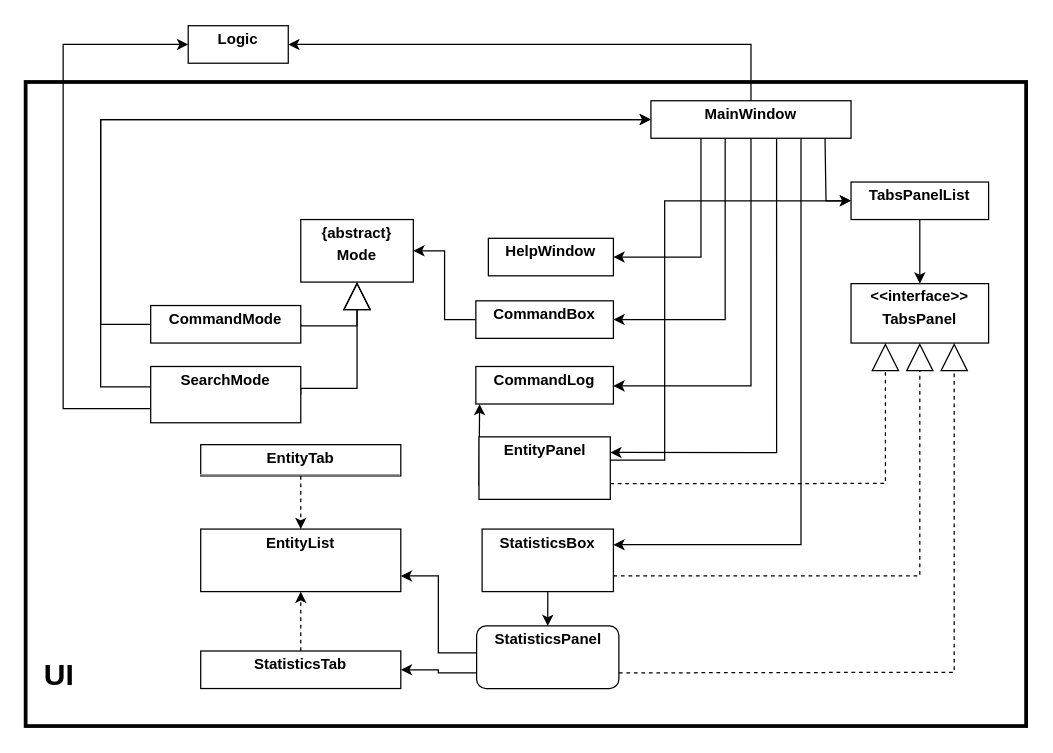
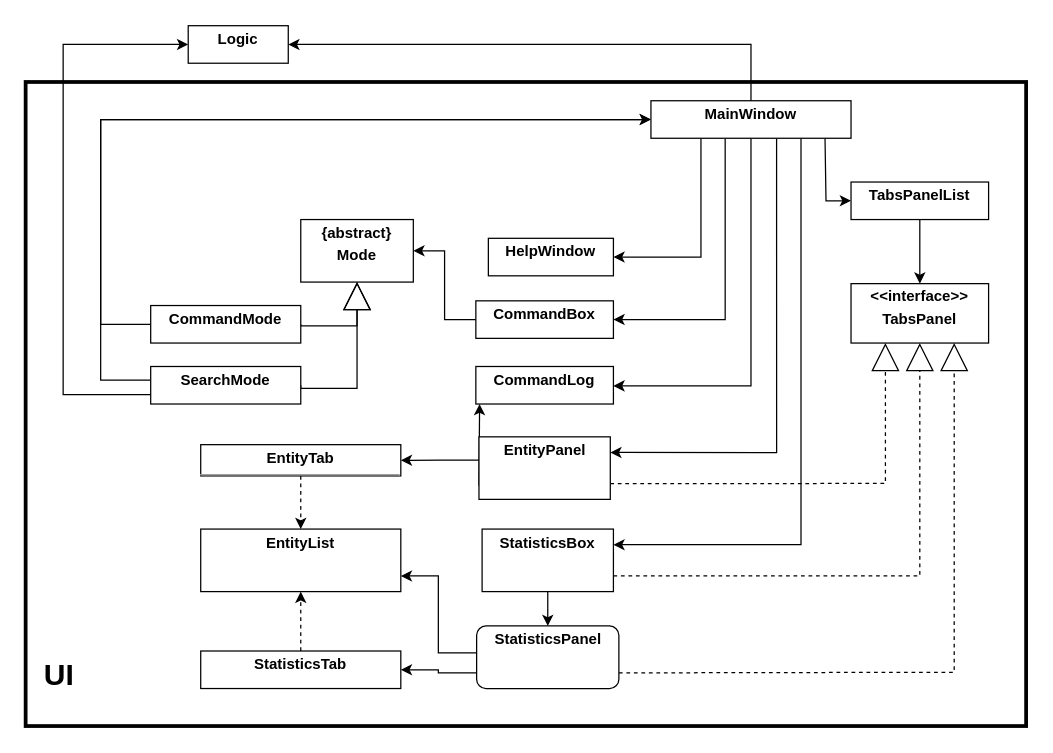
  <mxCell id="0" />
  <mxCell id="1" parent="0" />
  <mxCell id="2" value="" style="rounded=0;whiteSpace=wrap;html=1;fillColor=none;strokeWidth=3;" parent="1" vertex="1"><mxGeometry x="20" y="65" width="800" height="515" as="geometry" /></mxCell>
  <mxCell id="3" value="&lt;p style=&quot;margin:0px;margin-top:4px;text-align:center;&quot;&gt;&lt;b&gt;Logic&lt;/b&gt;&lt;/p&gt;&lt;p style=&quot;margin:0px;margin-left:4px;&quot;&gt;&lt;br&gt;&lt;/p&gt;" style="verticalAlign=top;align=left;overflow=fill;fontSize=12;fontFamily=Helvetica;html=1;whiteSpace=wrap;" parent="1" vertex="1"><mxGeometry x="150" width="80" height="30" as="geometry" y="20" /></mxCell>
  <mxCell id="4" style="edgeStyle=elbowEdgeStyle;rounded=0;orthogonalLoop=1;jettySize=auto;html=1;exitX=0;exitY=0.5;exitDx=0;exitDy=0;entryX=1;entryY=0.5;entryDx=0;entryDy=0;" parent="1" source="5" target="25" edge="1"><mxGeometry relative="1" as="geometry"><mxPoint x="180" y="340" as="targetPoint" /></mxGeometry></mxCell>
  <mxCell id="5" value="&lt;p style=&quot;margin:0px;margin-top:4px;text-align:center;&quot;&gt;&lt;b&gt;CommandBox&lt;/b&gt;&lt;/p&gt;&lt;p style=&quot;margin:0px;margin-left:4px;&quot;&gt;&lt;br&gt;&lt;/p&gt;" style="verticalAlign=top;align=left;overflow=fill;fontSize=12;fontFamily=Helvetica;html=1;whiteSpace=wrap;" parent="1" vertex="1"><mxGeometry x="380" y="240" width="110" height="30" as="geometry" /></mxCell>
  <mxCell id="6" style="edgeStyle=elbowEdgeStyle;rounded=0;orthogonalLoop=1;jettySize=auto;html=1;exitX=0.25;exitY=1;exitDx=0;exitDy=0;entryX=1;entryY=0.5;entryDx=0;entryDy=0;elbow=vertical;" parent="1" source="12" target="14" edge="1"><mxGeometry relative="1" as="geometry"><Array as="points"><mxPoint x="530" y="205" /></Array></mxGeometry></mxCell>
  <mxCell id="7" style="edgeStyle=orthogonalEdgeStyle;rounded=0;orthogonalLoop=1;jettySize=auto;html=1;exitX=0.628;exitY=1.019;exitDx=0;exitDy=0;entryX=1;entryY=0.25;entryDx=0;entryDy=0;exitPerimeter=0;" parent="1" source="12" target="19" edge="1"><mxGeometry relative="1" as="geometry" /></mxCell>
  <mxCell id="8" style="edgeStyle=elbowEdgeStyle;rounded=0;orthogonalLoop=1;jettySize=auto;html=1;exitX=0.75;exitY=1;exitDx=0;exitDy=0;entryX=1;entryY=0.25;entryDx=0;entryDy=0;elbow=vertical;" parent="1" source="12" target="22" edge="1"><mxGeometry relative="1" as="geometry"><mxPoint x="430" y="715" as="targetPoint" /><Array as="points"><mxPoint x="560" y="435" /></Array></mxGeometry></mxCell>
  <mxCell id="9" style="edgeStyle=elbowEdgeStyle;rounded=0;orthogonalLoop=1;jettySize=auto;html=1;entryX=1;entryY=0.5;entryDx=0;entryDy=0;exitX=0.5;exitY=1;exitDx=0;exitDy=0;elbow=vertical;" parent="1" source="12" target="15" edge="1"><mxGeometry relative="1" as="geometry"><mxPoint x="560" y="250" as="sourcePoint" /><Array as="points"><mxPoint x="540" y="308" /></Array></mxGeometry></mxCell>
  <mxCell id="10" style="edgeStyle=elbowEdgeStyle;rounded=0;orthogonalLoop=1;jettySize=auto;html=1;entryX=1;entryY=0.5;entryDx=0;entryDy=0;exitX=0.371;exitY=1.019;exitDx=0;exitDy=0;elbow=vertical;exitPerimeter=0;" parent="1" source="12" target="5" edge="1"><mxGeometry relative="1" as="geometry"><mxPoint x="530" y="250" as="sourcePoint" /><Array as="points"><mxPoint x="540" y="255" /></Array></mxGeometry></mxCell>
  <mxCell id="11" style="edgeStyle=elbowEdgeStyle;rounded=0;orthogonalLoop=1;jettySize=auto;html=1;exitX=0.87;exitY=0.999;exitDx=0;exitDy=0;entryX=0;entryY=0.5;entryDx=0;entryDy=0;exitPerimeter=0;" parent="1" source="12" target="24" edge="1"><mxGeometry relative="1" as="geometry"><Array as="points"><mxPoint x="660" y="140" /></Array></mxGeometry></mxCell>
  <mxCell id="12" value="&lt;p style=&quot;margin:0px;margin-top:4px;text-align:center;&quot;&gt;&lt;b&gt;MainWindow&lt;/b&gt;&lt;/p&gt;" style="verticalAlign=top;align=left;overflow=fill;fontSize=12;fontFamily=Helvetica;html=1;whiteSpace=wrap;" parent="1" vertex="1"><mxGeometry x="520" y="80" width="160" height="30" as="geometry" /></mxCell>
  <mxCell id="13" value="" style="endArrow=classic;html=1;rounded=0;entryX=1;entryY=0.5;entryDx=0;entryDy=0;exitX=0.5;exitY=0;exitDx=0;exitDy=0;edgeStyle=orthogonalEdgeStyle;" parent="1" source="12" target="3" edge="1"><mxGeometry width="50" height="50" relative="1" as="geometry"><mxPoint x="670" y="240" as="sourcePoint" /><mxPoint x="720" y="190" as="targetPoint" /></mxGeometry></mxCell>
  <mxCell id="14" value="&lt;p style=&quot;margin:0px;margin-top:4px;text-align:center;&quot;&gt;&lt;b&gt;HelpWindow&lt;/b&gt;&lt;/p&gt;" style="verticalAlign=top;align=left;overflow=fill;fontSize=12;fontFamily=Helvetica;html=1;whiteSpace=wrap;strokeColor=default;" parent="1" vertex="1"><mxGeometry x="390" y="190" width="100" height="30" as="geometry" /></mxCell>
  <mxCell id="15" value="&lt;p style=&quot;margin:0px;margin-top:4px;text-align:center;&quot;&gt;&lt;b&gt;CommandLog&lt;/b&gt;&lt;/p&gt;" style="verticalAlign=top;align=left;overflow=fill;fontSize=12;fontFamily=Helvetica;html=1;whiteSpace=wrap;" parent="1" vertex="1"><mxGeometry x="380" y="292.5" width="110" height="30" as="geometry" /></mxCell>
  <mxCell id="16" style="edgeStyle=elbowEdgeStyle;rounded=0;orthogonalLoop=1;jettySize=auto;html=1;exitX=0;exitY=0.782;exitDx=0;exitDy=0;exitPerimeter=0;" parent="1" source="19" target="15" edge="1"><mxGeometry relative="1" as="geometry"><mxPoint x="250" y="645" as="sourcePoint" /><mxPoint x="190" y="630" as="targetPoint" /></mxGeometry></mxCell>
- <mxCell id="17" style="edgeStyle=elbowEdgeStyle;rounded=0;orthogonalLoop=1;jettySize=auto;html=1;exitX=0;exitY=0.373;exitDx=0;exitDy=0;exitPerimeter=0;" parent="1" source="19" target="24" edge="1"><mxGeometry relative="1" as="geometry"><mxPoint x="160" y="541" as="targetPoint" /></mxGeometry></mxCell>
+ <mxCell id="17" style="edgeStyle=elbowEdgeStyle;rounded=0;orthogonalLoop=1;jettySize=auto;html=1;exitX=0;exitY=0.373;exitDx=0;exitDy=0;entryX=1;entryY=0.5;entryDx=0;entryDy=0;exitPerimeter=0;" parent="1" source="19" target="35" edge="1"><mxGeometry relative="1" as="geometry"><mxPoint x="160" y="541" as="targetPoint" /></mxGeometry></mxCell>
  <mxCell id="18" style="edgeStyle=elbowEdgeStyle;rounded=0;orthogonalLoop=1;jettySize=auto;html=1;exitX=1;exitY=0.75;exitDx=0;exitDy=0;endSize=20;endArrow=block;endFill=0;dashed=1;elbow=vertical;entryX=0.25;entryY=1;entryDx=0;entryDy=0;" parent="1" source="19" target="43" edge="1"><mxGeometry relative="1" as="geometry"><mxPoint x="730" y="350" as="targetPoint" /><Array as="points"><mxPoint x="720" y="386" /></Array></mxGeometry></mxCell>
  <mxCell id="19" value="&lt;p style=&quot;margin:0px;margin-top:4px;text-align:center;&quot;&gt;&lt;b&gt;EntityPanel&lt;/b&gt;&lt;/p&gt;&lt;p style=&quot;margin:0px;margin-left:4px;&quot;&gt;&lt;br&gt;&lt;/p&gt;" style="verticalAlign=top;align=left;overflow=fill;fontSize=12;fontFamily=Helvetica;html=1;whiteSpace=wrap;" parent="1" vertex="1"><mxGeometry x="382.5" y="348.75" width="105" height="50" as="geometry" /></mxCell>
  <mxCell id="20" style="edgeStyle=elbowEdgeStyle;rounded=0;orthogonalLoop=1;jettySize=auto;html=1;exitX=1;exitY=0.75;exitDx=0;exitDy=0;endArrow=block;endFill=0;dashed=1;elbow=vertical;endSize=20;entryX=0.5;entryY=1;entryDx=0;entryDy=0;" parent="1" source="22" target="43" edge="1"><mxGeometry relative="1" as="geometry"><mxPoint x="690" y="350" as="targetPoint" /><Array as="points"><mxPoint x="630" y="460" /></Array></mxGeometry></mxCell>
  <mxCell id="21" style="edgeStyle=elbowEdgeStyle;elbow=vertical;html=1;exitX=0.5;exitY=1;exitDx=0;exitDy=0;entryX=0.5;entryY=0;entryDx=0;entryDy=0;startArrow=none;startFill=0;endArrow=classic;endFill=1;endSize=6;" parent="1" source="22" target="40" edge="1"><mxGeometry relative="1" as="geometry" /></mxCell>
  <mxCell id="22" value="&lt;p style=&quot;margin:0px;margin-top:4px;text-align:center;&quot;&gt;&lt;b&gt;StatisticsBox&lt;/b&gt;&lt;/p&gt;" style="verticalAlign=top;align=left;overflow=fill;fontSize=12;fontFamily=Helvetica;html=1;whiteSpace=wrap;" parent="1" vertex="1"><mxGeometry x="385" y="422.5" width="105" height="50" as="geometry" /></mxCell>
  <mxCell id="23" style="edgeStyle=orthogonalEdgeStyle;rounded=0;orthogonalLoop=1;jettySize=auto;html=1;entryX=0.5;entryY=0;entryDx=0;entryDy=0;" parent="1" source="24" target="43" edge="1"><mxGeometry relative="1" as="geometry" /></mxCell>
  <mxCell id="24" value="&lt;p style=&quot;margin:0px;margin-top:4px;text-align:center;&quot;&gt;&lt;b&gt;TabsPanelList&lt;/b&gt;&lt;/p&gt;" style="verticalAlign=top;align=left;overflow=fill;fontSize=12;fontFamily=Helvetica;html=1;whiteSpace=wrap;" parent="1" vertex="1"><mxGeometry x="680" y="145" width="110" height="30" as="geometry" /></mxCell>
  <mxCell id="25" value="&lt;p style=&quot;margin:0px;margin-top:4px;text-align:center;&quot;&gt;&lt;b&gt;{abstract}&lt;/b&gt;&lt;/p&gt;&lt;p style=&quot;margin:0px;margin-top:4px;text-align:center;&quot;&gt;&lt;b&gt;Mode&lt;/b&gt;&lt;/p&gt;" style="verticalAlign=top;align=left;overflow=fill;fontSize=12;fontFamily=Helvetica;html=1;whiteSpace=wrap;" parent="1" vertex="1"><mxGeometry x="240" y="175" width="90" height="50" as="geometry" /></mxCell>
  <mxCell id="26" style="edgeStyle=elbowEdgeStyle;rounded=0;orthogonalLoop=1;jettySize=auto;html=1;endArrow=block;endFill=0;endSize=20;exitX=1;exitY=0.5;exitDx=0;exitDy=0;entryX=0.5;entryY=1;entryDx=0;entryDy=0;elbow=vertical;" parent="1" source="29" target="25" edge="1"><mxGeometry relative="1" as="geometry"><mxPoint x="-10" y="432.5" as="sourcePoint" /><mxPoint x="290" y="230" as="targetPoint" /><Array as="points"><mxPoint x="210" y="310" /></Array></mxGeometry></mxCell>
  <mxCell id="27" style="edgeStyle=elbowEdgeStyle;rounded=0;orthogonalLoop=1;jettySize=auto;html=1;exitX=-0.003;exitY=0.36;exitDx=0;exitDy=0;exitPerimeter=0;entryX=0;entryY=0.5;entryDx=0;entryDy=0;" parent="1" source="29" target="12" edge="1"><mxGeometry relative="1" as="geometry"><mxPoint x="-180" y="650" as="sourcePoint" /><mxPoint x="505" y="100" as="targetPoint" /><Array as="points"><mxPoint x="80" y="200" /></Array></mxGeometry></mxCell>
  <mxCell id="28" style="edgeStyle=elbowEdgeStyle;rounded=0;orthogonalLoop=1;jettySize=auto;html=1;exitX=0;exitY=0.75;exitDx=0;exitDy=0;entryX=0;entryY=0.5;entryDx=0;entryDy=0;" parent="1" source="29" target="3" edge="1"><mxGeometry relative="1" as="geometry"><mxPoint x="-110" as="targetPoint" y="20" /><Array as="points"><mxPoint x="50" y="180" /></Array></mxGeometry></mxCell>
- <mxCell id="29" value="&lt;p style=&quot;margin:0px;margin-top:4px;text-align:center;&quot;&gt;&lt;b&gt;SearchMode&lt;/b&gt;&lt;/p&gt;" style="verticalAlign=top;align=left;overflow=fill;fontSize=12;fontFamily=Helvetica;html=1;whiteSpace=wrap;" parent="1" vertex="1"><mxGeometry x="120" y="292.5" width="120" height="45" as="geometry" /></mxCell>
+ <mxCell id="29" value="&lt;p style=&quot;margin:0px;margin-top:4px;text-align:center;&quot;&gt;&lt;b&gt;SearchMode&lt;/b&gt;&lt;/p&gt;" style="verticalAlign=top;align=left;overflow=fill;fontSize=12;fontFamily=Helvetica;html=1;whiteSpace=wrap;" parent="1" vertex="1"><mxGeometry x="120" y="292.5" width="120" height="30" as="geometry" /></mxCell>
  <mxCell id="30" value="" style="edgeStyle=elbowEdgeStyle;rounded=0;orthogonalLoop=1;jettySize=auto;html=1;endArrow=block;endFill=0;endSize=20;exitX=1;exitY=0.5;exitDx=0;exitDy=0;entryX=0.5;entryY=1;entryDx=0;entryDy=0;elbow=vertical;" parent="1" source="32" target="25" edge="1"><mxGeometry relative="1" as="geometry"><mxPoint x="10" y="342.5" as="targetPoint" /><Array as="points"><mxPoint x="270" y="260" /></Array></mxGeometry></mxCell>
  <mxCell id="31" style="edgeStyle=elbowEdgeStyle;rounded=0;orthogonalLoop=1;jettySize=auto;html=1;exitX=0;exitY=0.5;exitDx=0;exitDy=0;endArrow=classic;endFill=1;entryX=0;entryY=0.5;entryDx=0;entryDy=0;" parent="1" source="32" target="12" edge="1"><mxGeometry relative="1" as="geometry"><mxPoint x="505" y="120" as="targetPoint" /><Array as="points"><mxPoint x="80" y="180" /></Array></mxGeometry></mxCell>
  <mxCell id="32" value="&lt;p style=&quot;margin:0px;margin-top:4px;text-align:center;&quot;&gt;&lt;b&gt;CommandMode&lt;/b&gt;&lt;/p&gt;" style="verticalAlign=top;align=left;overflow=fill;fontSize=12;fontFamily=Helvetica;html=1;whiteSpace=wrap;" parent="1" vertex="1"><mxGeometry x="120" y="243.75" width="120" height="30" as="geometry" /></mxCell>
  <mxCell id="33" style="edgeStyle=orthogonalEdgeStyle;rounded=0;orthogonalLoop=1;jettySize=auto;html=1;exitX=0.5;exitY=1;exitDx=0;exitDy=0;" parent="1" source="32" target="32" edge="1"><mxGeometry relative="1" as="geometry" /></mxCell>
  <mxCell id="34" style="edgeStyle=orthogonalEdgeStyle;rounded=0;orthogonalLoop=1;jettySize=auto;html=1;entryX=0.5;entryY=0;entryDx=0;entryDy=0;dashed=1;" parent="1" source="35" target="36" edge="1"><mxGeometry relative="1" as="geometry"><mxPoint x="250" y="637.5" as="sourcePoint" /><Array as="points" /></mxGeometry></mxCell>
  <mxCell id="35" value="&lt;p style=&quot;margin:0px;margin-top:4px;text-align:center;&quot;&gt;&lt;b&gt;EntityTab&lt;/b&gt;&lt;/p&gt;&lt;hr&gt;" style="verticalAlign=top;align=left;overflow=fill;fontSize=12;fontFamily=Helvetica;html=1;whiteSpace=wrap;" parent="1" vertex="1"><mxGeometry x="160" y="355" width="160" height="25" as="geometry" /></mxCell>
  <mxCell id="36" value="&lt;p style=&quot;margin:0px;margin-top:4px;text-align:center;&quot;&gt;&lt;b&gt;EntityList&lt;/b&gt;&lt;/p&gt;" style="verticalAlign=top;align=left;overflow=fill;fontSize=12;fontFamily=Helvetica;html=1;whiteSpace=wrap;" parent="1" vertex="1"><mxGeometry x="160" y="422.5" width="160" height="50" as="geometry" /></mxCell>
  <mxCell id="37" style="edgeStyle=elbowEdgeStyle;rounded=0;orthogonalLoop=1;jettySize=auto;html=1;exitX=0;exitY=0.75;exitDx=0;exitDy=0;entryX=1;entryY=0.5;entryDx=0;entryDy=0;" parent="1" source="40" target="42" edge="1"><mxGeometry relative="1" as="geometry" /></mxCell>
  <mxCell id="38" style="edgeStyle=elbowEdgeStyle;rounded=0;orthogonalLoop=1;jettySize=auto;html=1;exitX=-0.003;exitY=0.431;exitDx=0;exitDy=0;exitPerimeter=0;entryX=1;entryY=0.75;entryDx=0;entryDy=0;" parent="1" source="40" target="36" edge="1"><mxGeometry relative="1" as="geometry"><mxPoint x="160" y="495" as="targetPoint" /></mxGeometry></mxCell>
  <mxCell id="39" style="edgeStyle=elbowEdgeStyle;rounded=0;orthogonalLoop=1;jettySize=auto;html=1;exitX=1;exitY=0.75;exitDx=0;exitDy=0;endArrow=block;endFill=0;dashed=1;entryX=0.75;entryY=1;entryDx=0;entryDy=0;elbow=vertical;endSize=20;" parent="1" source="40" target="43" edge="1"><mxGeometry relative="1" as="geometry"><mxPoint x="880" y="660" as="targetPoint" /><Array as="points"><mxPoint x="650" y="537" /></Array></mxGeometry></mxCell>
  <mxCell id="40" value="&lt;p style=&quot;margin:0px;margin-top:4px;text-align:center;&quot;&gt;&lt;b&gt;StatisticsPanel&lt;/b&gt;&lt;/p&gt;" style="verticalAlign=top;align=left;overflow=fill;fontSize=12;fontFamily=Helvetica;html=1;whiteSpace=wrap;rounded=1;" parent="1" vertex="1"><mxGeometry x="380.62" y="500" width="113.75" height="50" as="geometry" /></mxCell>
  <mxCell id="41" style="edgeStyle=orthogonalEdgeStyle;rounded=0;orthogonalLoop=1;jettySize=auto;html=1;exitX=0.5;exitY=0;exitDx=0;exitDy=0;entryX=0.5;entryY=1;entryDx=0;entryDy=0;dashed=1;" parent="1" source="42" target="36" edge="1"><mxGeometry relative="1" as="geometry" /></mxCell>
  <mxCell id="42" value="&lt;p style=&quot;margin:0px;margin-top:4px;text-align:center;&quot;&gt;&lt;b&gt;StatisticsTab&lt;/b&gt;&lt;/p&gt;" style="verticalAlign=top;align=left;overflow=fill;fontSize=12;fontFamily=Helvetica;html=1;whiteSpace=wrap;" parent="1" vertex="1"><mxGeometry x="160" y="520" width="160" height="30" as="geometry" /></mxCell>
  <mxCell id="43" value="&lt;p style=&quot;margin:0px;margin-top:4px;text-align:center;&quot;&gt;&lt;b&gt;&amp;lt;&amp;lt;interface&amp;gt;&amp;gt;&lt;/b&gt;&lt;/p&gt;&lt;p style=&quot;margin:0px;margin-top:4px;text-align:center;&quot;&gt;&lt;b&gt;TabsPanel&lt;/b&gt;&lt;/p&gt;" style="verticalAlign=top;align=left;overflow=fill;fontSize=12;fontFamily=Helvetica;html=1;whiteSpace=wrap;" parent="1" vertex="1"><mxGeometry x="680" y="226.25" width="110" height="47.5" as="geometry" /></mxCell>
  <mxCell id="44" value="&lt;h1&gt;UI&lt;/h1&gt;" style="text;html=1;strokeColor=none;fillColor=none;spacing=5;spacingTop=-20;whiteSpace=wrap;overflow=hidden;rounded=0;strokeWidth=3;" parent="1" vertex="1"><mxGeometry x="30" y="520" width="40" height="40" as="geometry" /></mxCell>
